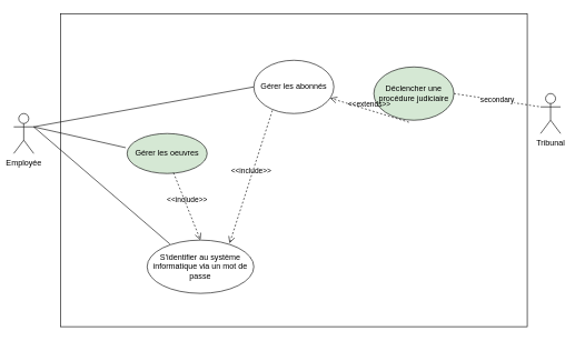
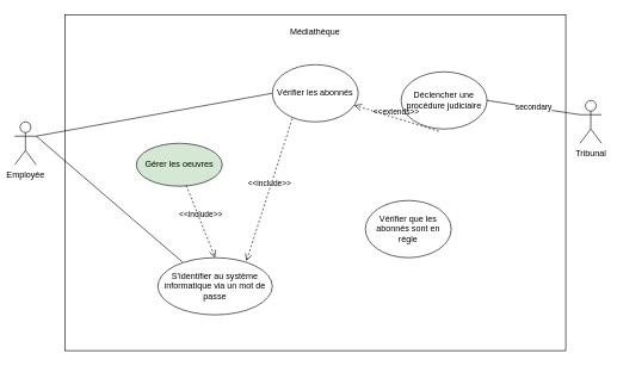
  <mxCell id="0" />
  <mxCell id="1" parent="0" />
  <mxCell id="2" value="" style="rounded=0;whiteSpace=wrap;html=1;" vertex="1" parent="1"><mxGeometry x="90" y="20" width="700" height="470" as="geometry" /></mxCell>
+ <mxCell id="3" value="Médiathèque" style="text;html=1;strokeColor=none;fillColor=none;align=center;verticalAlign=middle;whiteSpace=wrap;rounded=0;" vertex="1" parent="1"><mxGeometry x="390" y="30" width="100" height="30" as="geometry" /></mxCell>
  <mxCell id="4" value="Employée" style="shape=umlActor;verticalLabelPosition=bottom;verticalAlign=top;html=1;outlineConnect=0;" vertex="1" parent="1"><mxGeometry x="20" y="170" width="30" height="60" as="geometry" /></mxCell>
  <mxCell id="5" value="Gérer les oeuvres" style="ellipse;whiteSpace=wrap;html=1;fillColor=#d5e8d4;" vertex="1" parent="1"><mxGeometry x="190" y="200" width="120" height="60" as="geometry" /></mxCell>
- <mxCell id="6" value="Gérer les abonnés" style="ellipse;whiteSpace=wrap;html=1;" vertex="1" parent="1"><mxGeometry x="380" y="90" width="120" height="80" as="geometry" /></mxCell>
- <mxCell id="7" value="" style="endArrow=none;html=1;rounded=0;exitX=1;exitY=0.333;exitDx=0;exitDy=0;exitPerimeter=0;entryX=-0.018;entryY=0.354;entryDx=0;entryDy=0;entryPerimeter=0;" edge="1" parent="1" source="4" target="5"><mxGeometry width="50" height="50" relative="1" as="geometry"><mxPoint x="50" y="230" as="sourcePoint" /><mxPoint x="123.12" y="139.6" as="targetPoint" /></mxGeometry></mxCell>
+ <mxCell id="6" value="Vérifier les abonnés" style="ellipse;whiteSpace=wrap;html=1;" vertex="1" parent="1"><mxGeometry x="380" y="90" width="120" height="80" as="geometry" /></mxCell>
+ <mxCell id="8" value="Vérifier que les abonnés sont en règle" style="ellipse;whiteSpace=wrap;html=1;" vertex="1" parent="1"><mxGeometry x="510" y="280" width="120" height="80" as="geometry" /></mxCell>
  <mxCell id="9" value="S'identifier au système informatique via un mot de passe" style="ellipse;whiteSpace=wrap;html=1;" vertex="1" parent="1"><mxGeometry x="220" y="360" width="160" height="80" as="geometry" /></mxCell>
- <mxCell id="10" value="Déclencher une procédure judiciaire" style="ellipse;whiteSpace=wrap;html=1;fillColor=#d5e8d4;" vertex="1" parent="1"><mxGeometry x="560" y="100" width="120" height="80" as="geometry" /></mxCell>
+ <mxCell id="10" value="Déclencher une procédure judiciaire" style="ellipse;whiteSpace=wrap;html=1;" vertex="1" parent="1"><mxGeometry x="560" y="100" width="120" height="80" as="geometry" /></mxCell>
  <mxCell id="11" value="&amp;lt;&amp;lt;extends&amp;gt;&amp;gt;" style="endArrow=open;startArrow=none;endFill=0;startFill=0;endSize=8;html=1;verticalAlign=bottom;dashed=1;labelBackgroundColor=none;rounded=0;exitX=0.438;exitY=1.038;exitDx=0;exitDy=0;exitPerimeter=0;" edge="1" parent="1" source="10" target="6"><mxGeometry width="160" relative="1" as="geometry"><mxPoint x="322.52" y="329.44" as="sourcePoint" /><mxPoint x="237" y="357" as="targetPoint" /></mxGeometry></mxCell>
  <mxCell id="12" value="Tribunal" style="shape=umlActor;verticalLabelPosition=bottom;verticalAlign=top;html=1;" vertex="1" parent="1"><mxGeometry x="810" y="140" width="30" height="60" as="geometry" /></mxCell>
  <mxCell id="13" value="" style="endArrow=none;html=1;rounded=0;exitX=1;exitY=0.333;exitDx=0;exitDy=0;exitPerimeter=0;entryX=0;entryY=0.5;entryDx=0;entryDy=0;" edge="1" parent="1" source="4" target="6"><mxGeometry width="50" height="50" relative="1" as="geometry"><mxPoint x="60" y="200" as="sourcePoint" /><mxPoint x="357" y="191" as="targetPoint" /></mxGeometry></mxCell>
  <mxCell id="14" value="" style="endArrow=none;html=1;rounded=0;entryX=0.214;entryY=0.074;entryDx=0;entryDy=0;entryPerimeter=0;" edge="1" parent="1" target="9"><mxGeometry width="50" height="50" relative="1" as="geometry"><mxPoint x="50" y="190" as="sourcePoint" /><mxPoint x="220" y="130" as="targetPoint" /></mxGeometry></mxCell>
  <mxCell id="15" value="&amp;lt;&amp;lt;include&amp;gt;&amp;gt;" style="endArrow=open;startArrow=none;endFill=0;startFill=0;endSize=8;html=1;verticalAlign=bottom;dashed=1;labelBackgroundColor=none;rounded=0;entryX=0.5;entryY=0;entryDx=0;entryDy=0;exitX=0.58;exitY=0.981;exitDx=0;exitDy=0;exitPerimeter=0;" edge="1" parent="1" source="5" target="9"><mxGeometry width="160" relative="1" as="geometry"><mxPoint x="220" y="250" as="sourcePoint" /><mxPoint x="600.76" y="302.4" as="targetPoint" /></mxGeometry></mxCell>
  <mxCell id="16" value="&amp;lt;&amp;lt;include&amp;gt;&amp;gt;" style="endArrow=open;startArrow=none;endFill=0;startFill=0;endSize=8;html=1;verticalAlign=bottom;dashed=1;labelBackgroundColor=none;rounded=0;exitX=0.232;exitY=0.942;exitDx=0;exitDy=0;entryX=0.773;entryY=0.06;entryDx=0;entryDy=0;entryPerimeter=0;exitPerimeter=0;" edge="1" parent="1" source="6" target="9"><mxGeometry width="160" relative="1" as="geometry"><mxPoint x="256.68" y="153" as="sourcePoint" /><mxPoint x="248.48" y="322.4" as="targetPoint" /></mxGeometry></mxCell>
- <mxCell id="17" value="secondary" style="endArrow=none;html=1;rounded=0;exitX=1;exitY=0.5;exitDx=0;exitDy=0;entryX=0;entryY=0.333;entryDx=0;entryDy=0;entryPerimeter=0;dashed=1;" edge="1" parent="1" source="10" target="12"><mxGeometry width="50" height="50" relative="1" as="geometry"><mxPoint x="60" y="200" as="sourcePoint" /><mxPoint x="170" y="230" as="targetPoint" /></mxGeometry></mxCell>
+ <mxCell id="17" value="secondary" style="endArrow=none;html=1;rounded=0;exitX=1;exitY=0.5;exitDx=0;exitDy=0;entryX=0;entryY=0.333;entryDx=0;entryDy=0;entryPerimeter=0;" edge="1" parent="1" source="10" target="12"><mxGeometry width="50" height="50" relative="1" as="geometry"><mxPoint x="60" y="200" as="sourcePoint" /><mxPoint x="170" y="230" as="targetPoint" /></mxGeometry></mxCell>
